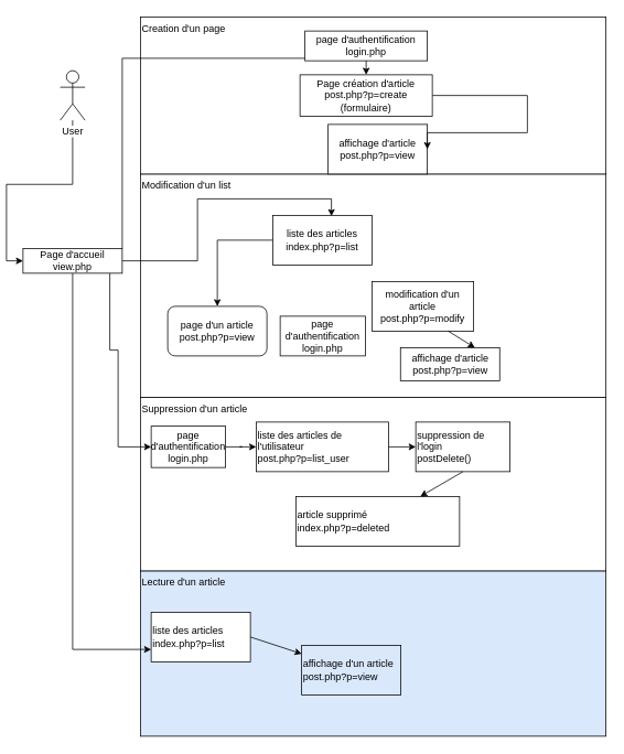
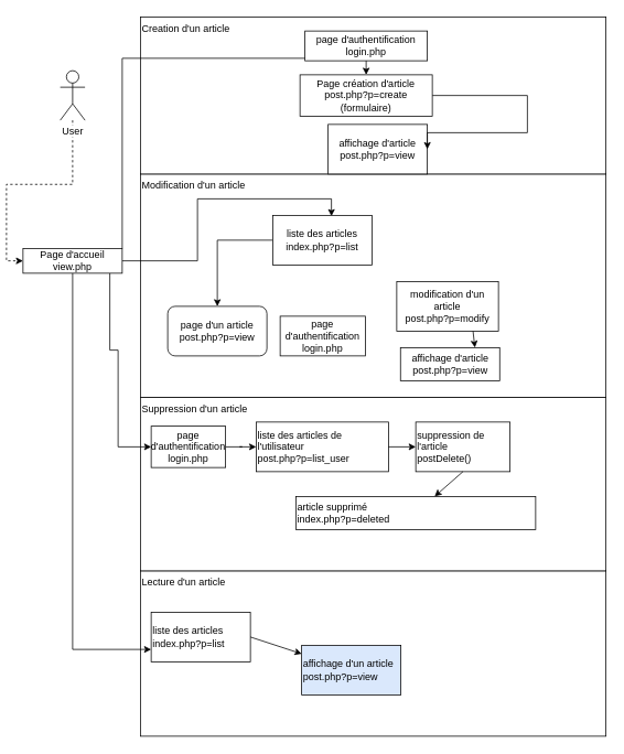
  <mxCell id="0" />
  <mxCell id="1" parent="0" />
- <mxCell id="2" value="Lecture d'un article" style="rounded=0;whiteSpace=wrap;html=1;align=left;verticalAlign=top;fillColor=#dae8fc;" vertex="1" parent="1"><mxGeometry x="162" y="690" width="563" height="200" as="geometry" /></mxCell>
+ <mxCell id="2" value="Lecture d'un article" style="rounded=0;whiteSpace=wrap;html=1;align=left;verticalAlign=top;" vertex="1" parent="1"><mxGeometry x="162" y="690" width="563" height="200" as="geometry" /></mxCell>
  <mxCell id="3" value="Suppression d'un article" style="rounded=0;whiteSpace=wrap;html=1;align=left;verticalAlign=top;" vertex="1" parent="1"><mxGeometry x="162" y="480" width="563" height="210" as="geometry" /></mxCell>
- <mxCell id="4" value="Modification d'un list" style="rounded=0;whiteSpace=wrap;html=1;align=left;verticalAlign=top;" vertex="1" parent="1"><mxGeometry x="162" y="210" width="563" height="270" as="geometry" /></mxCell>
- <mxCell id="5" value="Creation d'un page" style="rounded=0;whiteSpace=wrap;html=1;verticalAlign=top;align=left;" vertex="1" parent="1"><mxGeometry x="162" y="20" width="563" height="190" as="geometry" /></mxCell>
+ <mxCell id="4" value="Modification d'un article" style="rounded=0;whiteSpace=wrap;html=1;align=left;verticalAlign=top;" vertex="1" parent="1"><mxGeometry x="162" y="210" width="563" height="270" as="geometry" /></mxCell>
+ <mxCell id="5" value="Creation d'un article" style="rounded=0;whiteSpace=wrap;html=1;verticalAlign=top;align=left;" vertex="1" parent="1"><mxGeometry x="162" y="20" width="563" height="190" as="geometry" /></mxCell>
  <mxCell id="6" style="edgeStyle=orthogonalEdgeStyle;rounded=0;orthogonalLoop=1;jettySize=auto;html=1;entryX=0.5;entryY=0;entryDx=0;entryDy=0;" edge="1" parent="1" source="10" target="15"><mxGeometry relative="1" as="geometry"><Array as="points"><mxPoint x="140" y="70" /><mxPoint x="435" y="70" /></Array></mxGeometry></mxCell>
  <mxCell id="7" style="edgeStyle=orthogonalEdgeStyle;rounded=0;orthogonalLoop=1;jettySize=auto;html=1;entryX=0.592;entryY=0.017;entryDx=0;entryDy=0;entryPerimeter=0;" edge="1" parent="1" source="10" target="13"><mxGeometry relative="1" as="geometry"><mxPoint x="265" y="150" as="targetPoint" /></mxGeometry></mxCell>
  <mxCell id="8" style="edgeStyle=orthogonalEdgeStyle;rounded=0;orthogonalLoop=1;jettySize=auto;html=1;entryX=0;entryY=0.5;entryDx=0;entryDy=0;" edge="1" parent="1" source="10" target="25"><mxGeometry relative="1" as="geometry"><Array as="points"><mxPoint x="125" y="423" /><mxPoint x="135" y="423" /><mxPoint x="135" y="540" /></Array></mxGeometry></mxCell>
  <mxCell id="9" style="edgeStyle=orthogonalEdgeStyle;rounded=0;orthogonalLoop=1;jettySize=auto;html=1;entryX=0;entryY=0.75;entryDx=0;entryDy=0;" edge="1" parent="1" source="10" target="31"><mxGeometry relative="1" as="geometry"><Array as="points"><mxPoint x="80" y="785" /></Array></mxGeometry></mxCell>
  <mxCell id="10" value="&lt;div&gt;Page d'accueil&lt;br&gt;&lt;/div&gt;&lt;div&gt;view.php&lt;/div&gt;" style="rounded=0;whiteSpace=wrap;html=1;" vertex="1" parent="1"><mxGeometry x="20" y="300" width="120" height="30" as="geometry" /></mxCell>
  <mxCell id="11" value="&lt;div&gt;affichage d'article&lt;/div&gt;&lt;div&gt;post.php?p=view&lt;br&gt;&lt;/div&gt;" style="rounded=0;whiteSpace=wrap;html=1;" vertex="1" parent="1"><mxGeometry x="389" y="150" width="120" height="60" as="geometry" /></mxCell>
  <mxCell id="12" style="edgeStyle=orthogonalEdgeStyle;rounded=0;orthogonalLoop=1;jettySize=auto;html=1;" edge="1" parent="1" source="13" target="18"><mxGeometry relative="1" as="geometry" /></mxCell>
  <mxCell id="13" value="&lt;div&gt;liste des articles&lt;/div&gt;&lt;div&gt;index.php?p=list&lt;br&gt;&lt;/div&gt;" style="rounded=0;whiteSpace=wrap;html=1;" vertex="1" parent="1"><mxGeometry x="322" y="260" width="120" height="60" as="geometry" /></mxCell>
  <mxCell id="14" style="edgeStyle=orthogonalEdgeStyle;rounded=0;orthogonalLoop=1;jettySize=auto;html=1;entryX=1;entryY=0.5;entryDx=0;entryDy=0;" edge="1" parent="1" source="15" target="11"><mxGeometry relative="1" as="geometry"><mxPoint x="640" y="121" as="targetPoint" /><Array as="points"><mxPoint x="630" y="115" /><mxPoint x="630" y="160" /><mxPoint x="509" y="160" /></Array></mxGeometry></mxCell>
  <mxCell id="15" value="&lt;div align=&quot;center&quot;&gt;Page création d'article&lt;/div&gt;&lt;div align=&quot;center&quot;&gt;post.php?p=create&lt;/div&gt;&lt;div align=&quot;center&quot;&gt;(formulaire)&lt;br&gt;&lt;/div&gt;" style="rounded=0;whiteSpace=wrap;html=1;align=center;" vertex="1" parent="1"><mxGeometry x="355" y="90" width="160" height="50" as="geometry" /></mxCell>
- <mxCell id="16" style="edgeStyle=orthogonalEdgeStyle;rounded=0;orthogonalLoop=1;jettySize=auto;html=1;entryX=0;entryY=0.5;entryDx=0;entryDy=0;" edge="1" parent="1" source="17" target="10"><mxGeometry relative="1" as="geometry" /></mxCell>
+ <mxCell id="16" style="edgeStyle=orthogonalEdgeStyle;rounded=0;orthogonalLoop=1;jettySize=auto;html=1;entryX=0;entryY=0.5;entryDx=0;entryDy=0;dashed=1;" edge="1" parent="1" source="17" target="10"><mxGeometry relative="1" as="geometry" /></mxCell>
  <mxCell id="17" value="User" style="shape=umlActor;verticalLabelPosition=bottom;labelBackgroundColor=#ffffff;verticalAlign=top;html=1;outlineConnect=0;" vertex="1" parent="1"><mxGeometry x="65" y="85" width="30" height="60" as="geometry" /></mxCell>
  <mxCell id="18" value="&lt;div&gt;page d'un article&lt;/div&gt;&lt;div&gt;post.php?p=view&lt;br&gt;&lt;/div&gt;" style="whiteSpace=wrap;html=1;rounded=1;" vertex="1" parent="1"><mxGeometry x="195" y="370" width="120" height="60" as="geometry" /></mxCell>
- <mxCell id="19" value="&lt;div&gt;modification d'un article&lt;/div&gt;&lt;div&gt;post.php?p=modify&lt;br&gt;&lt;/div&gt;" style="rounded=0;whiteSpace=wrap;html=1;" vertex="1" parent="1"><mxGeometry x="442" y="340" width="123" height="60" as="geometry" /></mxCell>
+ <mxCell id="19" value="&lt;div&gt;modification d'un article&lt;/div&gt;&lt;div&gt;post.php?p=modify&lt;br&gt;&lt;/div&gt;" style="rounded=0;whiteSpace=wrap;html=1;" vertex="1" parent="1"><mxGeometry x="472" y="340" width="123" height="60" as="geometry" /></mxCell>
  <mxCell id="20" value="&lt;div&gt;affichage d'article&lt;/div&gt;&lt;div&gt;post.php?p=view&lt;br&gt;&lt;/div&gt;" style="rounded=0;whiteSpace=wrap;html=1;" vertex="1" parent="1"><mxGeometry x="476.5" y="420" width="120" height="40" as="geometry" /></mxCell>
  <mxCell id="21" value="&lt;div&gt;page d'authentification&lt;/div&gt;&lt;div&gt;login.php&lt;br&gt;&lt;/div&gt;" style="rounded=0;whiteSpace=wrap;html=1;" vertex="1" parent="1"><mxGeometry x="331" y="382" width="103" height="48" as="geometry" /></mxCell>
  <mxCell id="22" value="&lt;div&gt;page d'authentification&lt;/div&gt;&lt;div&gt;login.php&lt;br&gt;&lt;/div&gt;" style="rounded=0;whiteSpace=wrap;html=1;" vertex="1" parent="1"><mxGeometry x="361" y="37" width="148" height="36" as="geometry" /></mxCell>
  <mxCell id="23" value="" style="endArrow=classic;html=1;exitX=0.75;exitY=1;exitDx=0;exitDy=0;entryX=0.75;entryY=0;entryDx=0;entryDy=0;" edge="1" parent="1" source="19" target="20"><mxGeometry width="50" height="50" relative="1" as="geometry"><mxPoint x="-5" y="830" as="sourcePoint" /><mxPoint x="639" y="392.707" as="targetPoint" /></mxGeometry></mxCell>
  <mxCell id="24" style="edgeStyle=orthogonalEdgeStyle;rounded=0;orthogonalLoop=1;jettySize=auto;html=1;" edge="1" parent="1" source="25" target="26"><mxGeometry relative="1" as="geometry" /></mxCell>
  <mxCell id="25" value="&lt;div align=&quot;center&quot;&gt;page d'authentification&lt;/div&gt;&lt;div align=&quot;center&quot;&gt;login.php&lt;br&gt;&lt;/div&gt;" style="rounded=0;whiteSpace=wrap;html=1;align=center;" vertex="1" parent="1"><mxGeometry x="175" y="515" width="90" height="50" as="geometry" /></mxCell>
  <mxCell id="26" value="&lt;div&gt;liste des articles de l'utilisateur&lt;/div&gt;&lt;div&gt;post.php?p=list_user&lt;br&gt;&lt;/div&gt;" style="rounded=0;whiteSpace=wrap;html=1;align=left;" vertex="1" parent="1"><mxGeometry x="302" y="510" width="160" height="60" as="geometry" /></mxCell>
- <mxCell id="27" value="&lt;div&gt;suppression de l'login&lt;/div&gt;&lt;div&gt;postDelete()&lt;br&gt;&lt;/div&gt;" style="rounded=0;whiteSpace=wrap;html=1;align=left;" vertex="1" parent="1"><mxGeometry x="495" y="510" width="114" height="60" as="geometry" /></mxCell>
- <mxCell id="28" value="&lt;div&gt;article supprimé&lt;/div&gt;&lt;div&gt;index.php?p=deleted&lt;br&gt;&lt;/div&gt;" style="rounded=0;whiteSpace=wrap;html=1;align=left;" vertex="1" parent="1"><mxGeometry x="350" y="600" width="198" height="60" as="geometry" /></mxCell>
+ <mxCell id="27" value="&lt;div&gt;suppression de l'article&lt;/div&gt;&lt;div&gt;postDelete()&lt;br&gt;&lt;/div&gt;" style="rounded=0;whiteSpace=wrap;html=1;align=left;" vertex="1" parent="1"><mxGeometry x="495" y="510" width="114" height="60" as="geometry" /></mxCell>
+ <mxCell id="28" value="&lt;div&gt;article supprimé&lt;/div&gt;&lt;div&gt;index.php?p=deleted&lt;br&gt;&lt;/div&gt;" style="rounded=0;whiteSpace=wrap;html=1;align=left;" vertex="1" parent="1"><mxGeometry x="350" y="600" width="290" height="40" as="geometry" /></mxCell>
  <mxCell id="29" value="" style="endArrow=classic;html=1;exitX=1;exitY=0.5;exitDx=0;exitDy=0;" edge="1" parent="1" source="26" target="27"><mxGeometry width="50" height="50" relative="1" as="geometry"><mxPoint x="-5" y="830" as="sourcePoint" /><mxPoint x="45" y="780" as="targetPoint" /></mxGeometry></mxCell>
  <mxCell id="30" value="" style="endArrow=classic;html=1;" edge="1" parent="1" target="28"><mxGeometry width="50" height="50" relative="1" as="geometry"><mxPoint x="552" y="570" as="sourcePoint" /><mxPoint x="639" y="550.7" as="targetPoint" /></mxGeometry></mxCell>
  <mxCell id="31" value="&lt;div&gt;liste des articles&lt;/div&gt;&lt;div&gt;index.php?p=list&lt;br&gt;&lt;/div&gt;" style="rounded=0;whiteSpace=wrap;html=1;align=left;" vertex="1" parent="1"><mxGeometry x="175" y="740" width="120" height="60" as="geometry" /></mxCell>
  <mxCell id="32" value="&lt;div&gt;affichage d'un article&lt;/div&gt;&lt;div&gt;post.php?p=view&lt;br&gt;&lt;/div&gt;" style="rounded=0;whiteSpace=wrap;html=1;align=left;fillColor=#dae8fc;" vertex="1" parent="1"><mxGeometry x="357" y="780" width="120" height="60" as="geometry" /></mxCell>
  <mxCell id="33" value="" style="endArrow=classic;html=1;exitX=1;exitY=0.5;exitDx=0;exitDy=0;" edge="1" parent="1" source="31" target="32"><mxGeometry width="50" height="50" relative="1" as="geometry"><mxPoint x="-5" y="960" as="sourcePoint" /><mxPoint x="45" y="910" as="targetPoint" /></mxGeometry></mxCell>
